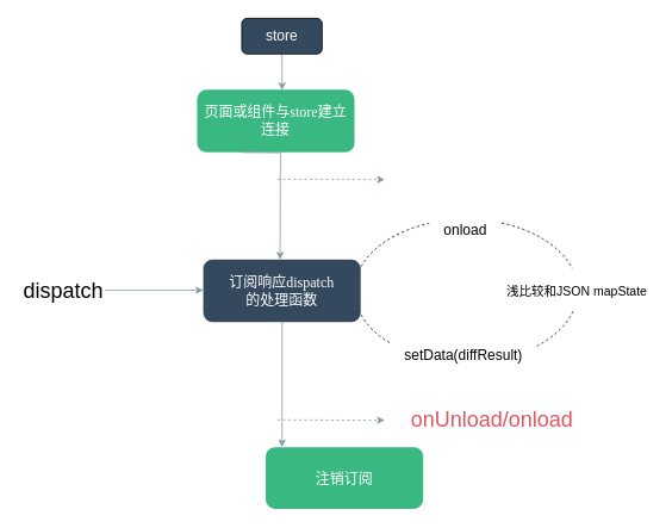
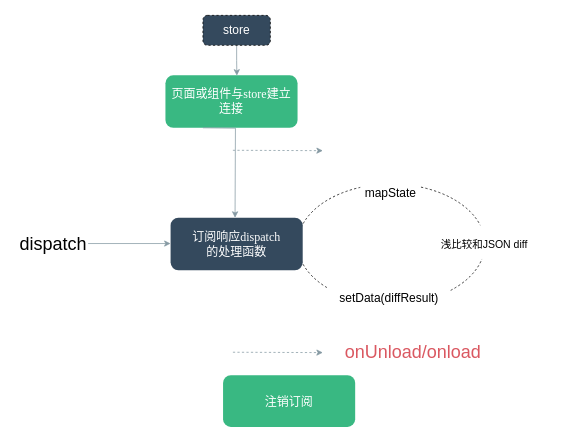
  <mxCell id="0" />
  <mxCell id="1" parent="0" />
  <mxCell id="2" value="" style="edgeStyle=orthogonalEdgeStyle;rounded=0;orthogonalLoop=1;jettySize=auto;html=1;exitX=0.5;exitY=1;exitDx=0;exitDy=0;strokeColor=#8599A3;" edge="1" parent="1" source="3"><mxGeometry relative="1" as="geometry"><mxPoint x="315.286" y="100.429" as="targetPoint" /></mxGeometry></mxCell>
- <mxCell id="3" value="&lt;font color=&quot;#ffffff&quot; style=&quot;font-size: 16px&quot;&gt;store&lt;/font&gt;" style="rounded=1;whiteSpace=wrap;html=1;fillColor=#34495D;" vertex="1" parent="1"><mxGeometry x="270" y="20" width="90" height="40" as="geometry" /></mxCell>
+ <mxCell id="3" value="&lt;font color=&quot;#ffffff&quot; style=&quot;font-size: 16px&quot;&gt;store&lt;/font&gt;" style="rounded=1;whiteSpace=wrap;html=1;fillColor=#34495D;dashed=1;" vertex="1" parent="1"><mxGeometry x="270" y="20" width="90" height="40" as="geometry" /></mxCell>
  <mxCell id="4" value="&lt;font color=&quot;#ffffff&quot; style=&quot;font-size: 16px&quot; face=&quot;Lucida Console&quot;&gt;页面或组件与store建立连接&lt;br&gt;&lt;/font&gt;" style="rounded=1;whiteSpace=wrap;html=1;fillColor=#39b882;strokeColor=none;" vertex="1" parent="1"><mxGeometry x="220" y="100" width="176.25" height="70" as="geometry" /></mxCell>
  <mxCell id="5" value="" style="endArrow=classic;html=1;shadow=0;dashed=1;strokeColor=#8599A3;" edge="1" parent="1"><mxGeometry width="50" height="50" relative="1" as="geometry"><mxPoint x="310" y="200" as="sourcePoint" /><mxPoint x="430" y="200.5" as="targetPoint" /></mxGeometry></mxCell>
  <mxCell id="6" value="" style="edgeStyle=orthogonalEdgeStyle;rounded=0;orthogonalLoop=1;jettySize=auto;html=1;exitX=0.5;exitY=1;exitDx=0;exitDy=0;strokeColor=#8599A3;entryX=0.5;entryY=0;entryDx=0;entryDy=0;" edge="1" parent="1"><mxGeometry relative="1" as="geometry"><mxPoint x="270" y="170" as="sourcePoint" /><mxPoint x="312.87" y="290" as="targetPoint" /><Array as="points" /></mxGeometry></mxCell>
- <mxCell id="7" value="" style="edgeStyle=orthogonalEdgeStyle;rounded=0;orthogonalLoop=1;jettySize=auto;html=1;strokeColor=#8599A3;" edge="1" parent="1" source="12" target="8"><mxGeometry relative="1" as="geometry"><Array as="points"><mxPoint x="315" y="470" /><mxPoint x="315" y="470" /></Array></mxGeometry></mxCell>
  <mxCell id="8" value="&lt;font color=&quot;#ffffff&quot; style=&quot;font-size: 16px&quot; face=&quot;Lucida Console&quot;&gt;注销订阅&lt;br&gt;&lt;/font&gt;" style="rounded=1;whiteSpace=wrap;html=1;fillColor=#39b882;strokeColor=none;" vertex="1" parent="1"><mxGeometry x="296.87" y="500" width="176.25" height="69" as="geometry" /></mxCell>
  <mxCell id="9" value="" style="endArrow=classic;html=1;shadow=0;dashed=1;strokeColor=#8599A3;" edge="1" parent="1"><mxGeometry width="50" height="50" relative="1" as="geometry"><mxPoint x="310" y="469.41" as="sourcePoint" /><mxPoint x="430" y="469.91" as="targetPoint" /></mxGeometry></mxCell>
  <mxCell id="10" value="&lt;span style=&quot;font-weight: normal&quot;&gt;&lt;font color=&quot;#da5861&quot;&gt;onUnload/onload&lt;/font&gt;&lt;/span&gt;" style="text;strokeColor=none;fillColor=none;html=1;fontSize=24;fontStyle=1;verticalAlign=middle;align=center;" vertex="1" parent="1"><mxGeometry x="500" y="450" width="100" height="40" as="geometry" /></mxCell>
  <mxCell id="11" value="" style="ellipse;whiteSpace=wrap;html=1;dashed=1;fillColor=none;" vertex="1" parent="1"><mxGeometry x="396.25" y="245" width="250" height="160" as="geometry" /></mxCell>
  <mxCell id="12" value="&lt;font color=&quot;#ffffff&quot; style=&quot;font-size: 16px&quot; face=&quot;Lucida Console&quot;&gt;订阅响应dispatch&lt;br&gt;的处理函数&lt;br&gt;&lt;/font&gt;" style="rounded=1;whiteSpace=wrap;html=1;fillColor=#34495d;strokeColor=none;" vertex="1" parent="1"><mxGeometry x="226.87" y="290" width="176.25" height="70" as="geometry" /></mxCell>
  <mxCell id="13" value="" style="endArrow=classic;html=1;strokeColor=#8599A3;" edge="1" parent="1"><mxGeometry width="50" height="50" relative="1" as="geometry"><mxPoint x="116.87" y="324.41" as="sourcePoint" /><mxPoint x="226.87" y="324.41" as="targetPoint" /></mxGeometry></mxCell>
  <mxCell id="14" value="dispatch" style="text;strokeColor=none;fillColor=none;html=1;fontSize=24;fontStyle=0;verticalAlign=middle;align=center;dashed=1;" vertex="1" parent="1"><mxGeometry x="20" y="305" width="100" height="40" as="geometry" /></mxCell>
- <mxCell id="15" value="&lt;font style=&quot;font-weight: normal ; font-size: 16px&quot;&gt;onload&lt;/font&gt;" style="text;strokeColor=none;fillColor=#ffffff;html=1;fontSize=24;fontStyle=1;verticalAlign=middle;align=center;dashed=1;" vertex="1" parent="1"><mxGeometry x="480" y="230" width="80" height="50" as="geometry" /></mxCell>
- <mxCell id="16" value="&lt;font style=&quot;font-weight: normal&quot;&gt;&lt;font style=&quot;font-size: 14px&quot;&gt;浅比较和JSON mapState&lt;/font&gt;&lt;br&gt;&lt;/font&gt;" style="text;strokeColor=none;fillColor=#ffffff;html=1;fontSize=24;fontStyle=1;verticalAlign=middle;align=center;dashed=1;" vertex="1" parent="1"><mxGeometry x="560" y="300" width="170" height="45" as="geometry" /></mxCell>
+ <mxCell id="15" value="&lt;font style=&quot;font-weight: normal ; font-size: 16px&quot;&gt;mapState&lt;/font&gt;" style="text;strokeColor=none;fillColor=#ffffff;html=1;fontSize=24;fontStyle=1;verticalAlign=middle;align=center;dashed=1;" vertex="1" parent="1"><mxGeometry x="480" y="230" width="80" height="50" as="geometry" /></mxCell>
+ <mxCell id="16" value="&lt;font style=&quot;font-weight: normal&quot;&gt;&lt;font style=&quot;font-size: 14px&quot;&gt;浅比较和JSON diff&lt;/font&gt;&lt;br&gt;&lt;/font&gt;" style="text;strokeColor=none;fillColor=#ffffff;html=1;fontSize=24;fontStyle=1;verticalAlign=middle;align=center;dashed=1;" vertex="1" parent="1"><mxGeometry x="560" y="300" width="170" height="45" as="geometry" /></mxCell>
  <mxCell id="17" value="&lt;font style=&quot;font-weight: normal ; font-size: 16px&quot;&gt;setData(diffResult)&lt;/font&gt;" style="text;strokeColor=none;fillColor=#ffffff;html=1;fontSize=24;fontStyle=1;verticalAlign=middle;align=center;dashed=1;" vertex="1" parent="1"><mxGeometry x="435.31" y="360" width="164.69" height="70" as="geometry" /></mxCell>
